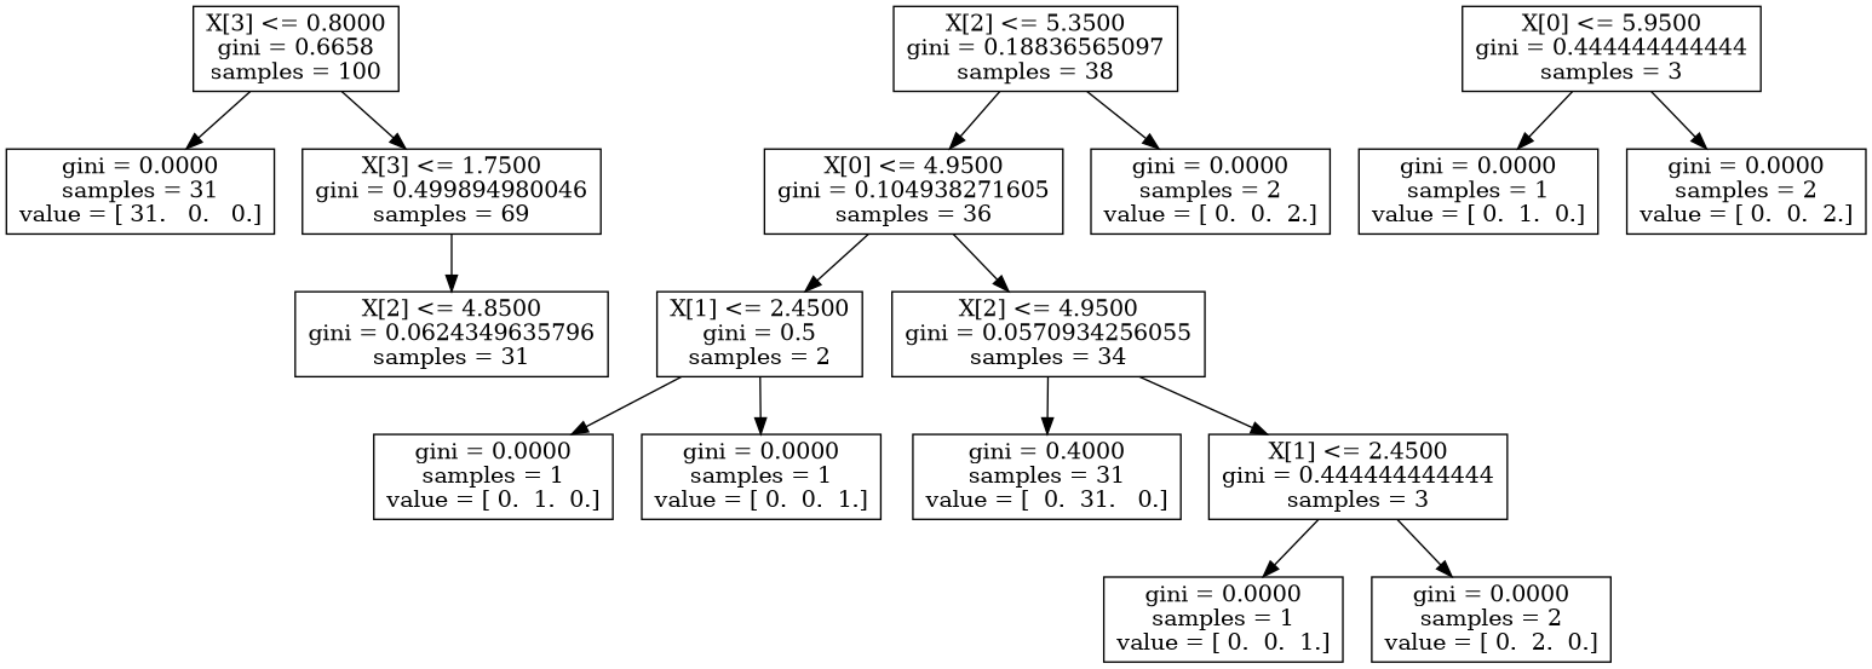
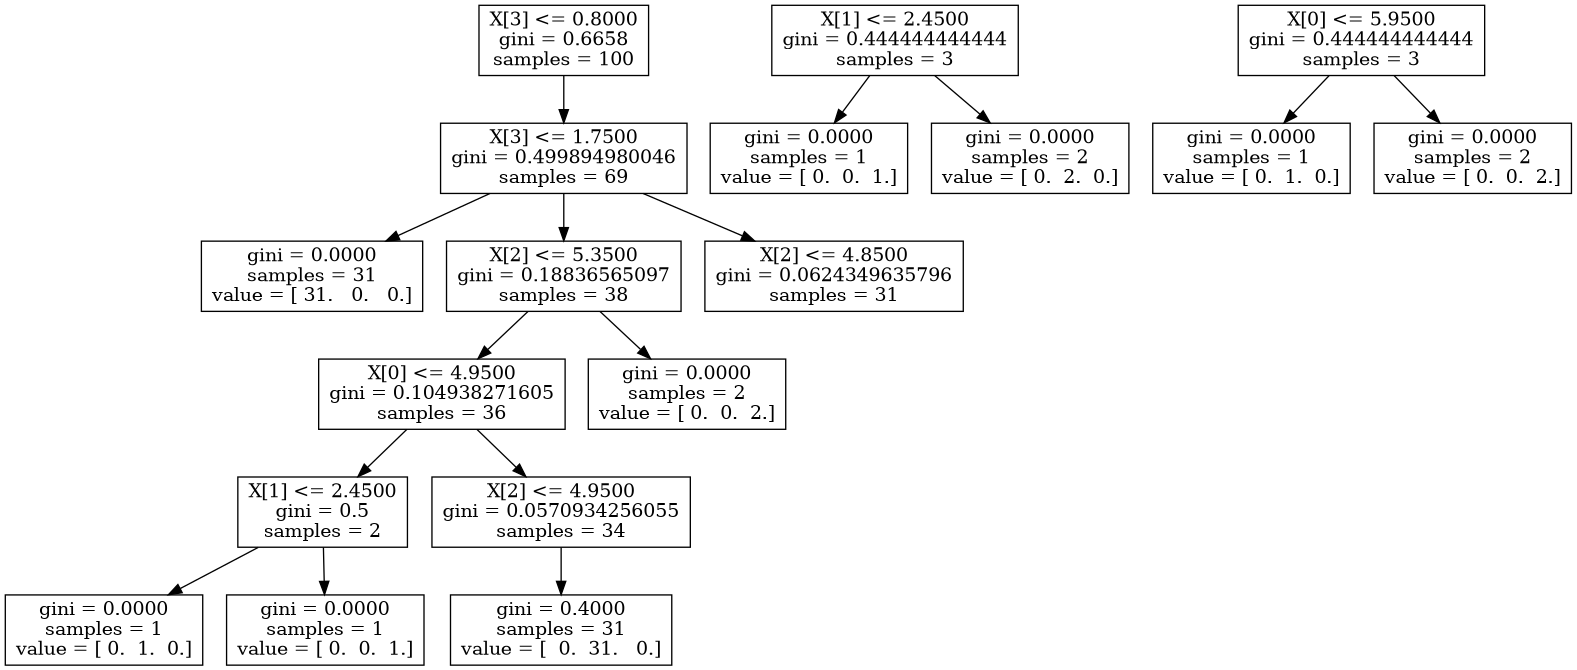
  digraph {
    node [shape=box]
    n1 [label="X[3] <= 0.8000\ngini = 0.6658\nsamples = 100"]
    n2 [label="gini = 0.0000\nsamples = 31\nvalue = [ 31.   0.   0.]"]
    n3 [label="X[3] <= 1.7500\ngini = 0.499894980046\nsamples = 69"]
    n4 [label="X[2] <= 5.3500\ngini = 0.18836565097\nsamples = 38"]
    n5 [label="X[2] <= 4.8500\ngini = 0.0624349635796\nsamples = 31"]
    n6 [label="X[0] <= 4.9500\ngini = 0.104938271605\nsamples = 36"]
    n7 [label="gini = 0.0000\nsamples = 2\nvalue = [ 0.  0.  2.]"]
    n8 [label="X[1] <= 2.4500\ngini = 0.5\nsamples = 2"]
    n9 [label="X[2] <= 4.9500\ngini = 0.0570934256055\nsamples = 34"]
    n10 [label="gini = 0.0000\nsamples = 1\nvalue = [ 0.  1.  0.]"]
    n11 [label="gini = 0.0000\nsamples = 1\nvalue = [ 0.  0.  1.]"]
    n12 [label="gini = 0.4000\nsamples = 31\nvalue = [  0.  31.   0.]"]
    n13 [label="X[1] <= 2.4500\ngini = 0.444444444444\nsamples = 3"]
    n14 [label="gini = 0.0000\nsamples = 1\nvalue = [ 0.  0.  1.]"]
    n15 [label="gini = 0.0000\nsamples = 2\nvalue = [ 0.  2.  0.]"]
    n16 [label="X[0] <= 5.9500\ngini = 0.444444444444\nsamples = 3"]
    n17 [label="gini = 0.0000\nsamples = 1\nvalue = [ 0.  1.  0.]"]
    n18 [label="gini = 0.0000\nsamples = 2\nvalue = [ 0.  0.  2.]"]
-   n1 -> n2
+   n3 -> n2
    n1 -> n3
+   n3 -> n4
    n3 -> n5
    n4 -> n6
    n4 -> n7
    n6 -> n8
    n6 -> n9
    n8 -> n10
    n8 -> n11
    n9 -> n12
-   n9 -> n13
    n13 -> n14
    n13 -> n15
    n16 -> n17
    n16 -> n18
  }
